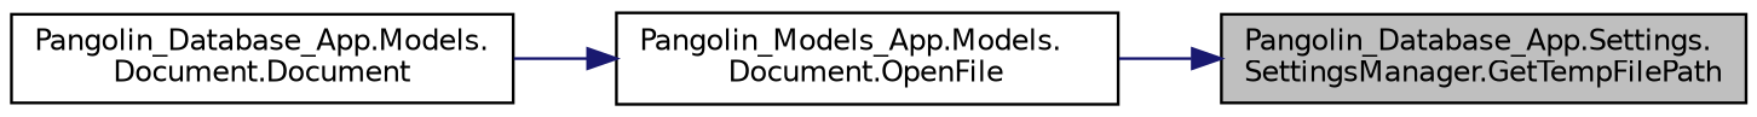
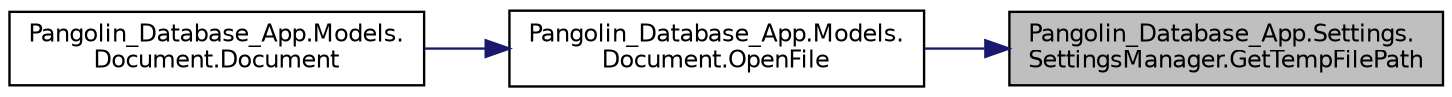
  digraph {
    rankdir=RL
    node [color=black fillcolor=white fontname=Helvetica fontsize=10 shape=record style=filled]
    edge [color=midnightblue dir=back fontname=Helvetica fontsize=10 labelfontname=Helvetica labelfontsize=10 style=solid]
    n1 [fillcolor=grey75 fontcolor=black height=0.2 label="Pangolin_Database_App.Settings.\lSettingsManager.GetTempFilePath" width=0.4]
-   n2 [height=0.2 label="Pangolin_Models_App.Models.\lDocument.OpenFile" width=0.4]
+   n2 [height=0.2 label="Pangolin_Database_App.Models.\lDocument.OpenFile" width=0.4]
    n3 [height=0.2 label="Pangolin_Database_App.Models.\lDocument.Document" width=0.4]
    n1 -> n2
    n2 -> n3
  }
